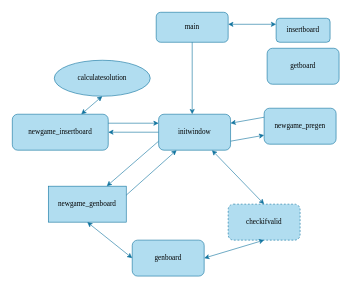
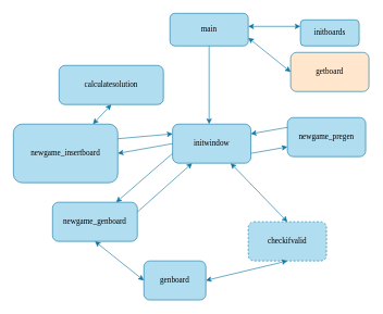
  <mxCell id="0" />
  <mxCell id="1" parent="0" />
  <mxCell id="2" value="main" style="rounded=1;whiteSpace=wrap;html=1;fontSize=12;glass=0;strokeWidth=1;shadow=0;fillColor=#b1ddf0;strokeColor=#10739e;fontFamily=Lucida Console;" parent="1" vertex="1"><mxGeometry x="260" y="20" width="120" height="50" as="geometry" /></mxCell>
  <mxCell id="3" value="" style="endArrow=classic;startArrow=classic;html=1;rounded=0;fillColor=#b1ddf0;strokeColor=#10739e;fontFamily=Lucida Console;" edge="1" parent="1"><mxGeometry width="50" height="50" relative="1" as="geometry"><mxPoint x="380" y="40" as="sourcePoint" /><mxPoint x="460" y="40" as="targetPoint" /></mxGeometry></mxCell>
- <mxCell id="4" value="insertboard" style="rounded=1;whiteSpace=wrap;html=1;fillColor=#b1ddf0;strokeColor=#10739e;fontFamily=Lucida Console;" vertex="1" parent="1"><mxGeometry x="460" y="30" width="90" height="40" as="geometry" /></mxCell>
- <mxCell id="6" value="getboard" style="rounded=1;whiteSpace=wrap;html=1;fillColor=#b1ddf0;strokeColor=#10739e;fontFamily=Lucida Console;" vertex="1" parent="1"><mxGeometry x="445" y="80" width="120" height="60" as="geometry" /></mxCell>
+ <mxCell id="4" value="initboards" style="rounded=1;whiteSpace=wrap;html=1;fillColor=#b1ddf0;strokeColor=#10739e;fontFamily=Lucida Console;" vertex="1" parent="1"><mxGeometry x="460" y="30" width="90" height="40" as="geometry" /></mxCell>
+ <mxCell id="5" value="" style="endArrow=classic;startArrow=classic;html=1;rounded=0;exitX=1;exitY=0.75;exitDx=0;exitDy=0;entryX=0;entryY=0.5;entryDx=0;entryDy=0;fillColor=#b1ddf0;strokeColor=#10739e;fontFamily=Lucida Console;" edge="1" parent="1" source="2" target="6"><mxGeometry width="50" height="50" relative="1" as="geometry"><mxPoint x="390" y="230" as="sourcePoint" /><mxPoint x="460" y="230" as="targetPoint" /></mxGeometry></mxCell>
+ <mxCell id="6" value="getboard" style="rounded=1;whiteSpace=wrap;html=1;fillColor=#ffe6cc;strokeColor=#10739e;fontFamily=Lucida Console;" vertex="1" parent="1"><mxGeometry x="445" y="80" width="120" height="60" as="geometry" /></mxCell>
  <mxCell id="7" value="" style="endArrow=classic;html=1;rounded=0;exitX=0.5;exitY=1;exitDx=0;exitDy=0;fillColor=#b1ddf0;strokeColor=#10739e;fontFamily=Lucida Console;" edge="1" parent="1" source="2"><mxGeometry width="50" height="50" relative="1" as="geometry"><mxPoint x="390" y="130" as="sourcePoint" /><mxPoint x="320" y="190" as="targetPoint" /></mxGeometry></mxCell>
  <mxCell id="8" value="" style="endArrow=classic;startArrow=classic;html=1;rounded=0;exitX=0.5;exitY=0;exitDx=0;exitDy=0;fillColor=#b1ddf0;strokeColor=#10739e;fontFamily=Lucida Console;" edge="1" parent="1" source="25"><mxGeometry width="50" height="50" relative="1" as="geometry"><mxPoint x="370" y="350" as="sourcePoint" /><mxPoint x="319" y="250" as="targetPoint" /></mxGeometry></mxCell>
  <mxCell id="9" value="checkifvalid" style="rounded=1;whiteSpace=wrap;html=1;fillColor=#b1ddf0;strokeColor=#10739e;fontFamily=Lucida Console;dashed=1;" vertex="1" parent="1"><mxGeometry x="380" y="340" width="120" height="60" as="geometry" /></mxCell>
  <mxCell id="10" value="newgame_pregen" style="rounded=1;whiteSpace=wrap;html=1;fillColor=#b1ddf0;strokeColor=#10739e;fontFamily=Lucida Console;" vertex="1" parent="1"><mxGeometry x="440" y="180" width="120" height="60" as="geometry" /></mxCell>
- <mxCell id="11" value="newgame_insertboard" style="rounded=1;whiteSpace=wrap;html=1;fillColor=#b1ddf0;strokeColor=#10739e;fontFamily=Lucida Console;" vertex="1" parent="1"><mxGeometry x="20" y="190" width="160" height="60" as="geometry" /></mxCell>
- <mxCell id="12" value="newgame_genboard" style="whiteSpace=wrap;html=1;fillColor=#b1ddf0;strokeColor=#10739e;fontFamily=Lucida Console;rounded=0;" vertex="1" parent="1"><mxGeometry x="80" y="310" width="130" height="60" as="geometry" /></mxCell>
- <mxCell id="13" value="genboard" style="rounded=1;whiteSpace=wrap;html=1;fillColor=#b1ddf0;strokeColor=#10739e;fontFamily=Lucida Console;" vertex="1" parent="1"><mxGeometry x="220" y="400" width="120" height="60" as="geometry" /></mxCell>
- <mxCell id="14" value="calculatesolution" style="ellipse;whiteSpace=wrap;html=1;fillColor=#b1ddf0;strokeColor=#10739e;fontFamily=Lucida Console;" vertex="1" parent="1"><mxGeometry x="90" y="100" width="160" height="60" as="geometry" /></mxCell>
+ <mxCell id="11" value="newgame_insertboard" style="rounded=1;whiteSpace=wrap;html=1;fillColor=#b1ddf0;strokeColor=#10739e;fontFamily=Lucida Console;" vertex="1" parent="1"><mxGeometry x="20" y="190" width="160" height="90" as="geometry" /></mxCell>
+ <mxCell id="12" value="newgame_genboard" style="rounded=1;whiteSpace=wrap;html=1;fillColor=#b1ddf0;strokeColor=#10739e;fontFamily=Lucida Console;" vertex="1" parent="1"><mxGeometry x="80" y="310" width="130" height="60" as="geometry" /></mxCell>
+ <mxCell id="13" value="genboard" style="rounded=1;whiteSpace=wrap;html=1;fillColor=#b1ddf0;strokeColor=#10739e;fontFamily=Lucida Console;" vertex="1" parent="1"><mxGeometry x="220" y="400" width="95" height="60" as="geometry" /></mxCell>
+ <mxCell id="14" value="calculatesolution" style="rounded=1;whiteSpace=wrap;html=1;fillColor=#b1ddf0;strokeColor=#10739e;fontFamily=Lucida Console;" vertex="1" parent="1"><mxGeometry x="90" y="100" width="160" height="60" as="geometry" /></mxCell>
  <mxCell id="15" value="" style="endArrow=classic;startArrow=classic;html=1;rounded=0;entryX=0.5;entryY=1;entryDx=0;entryDy=0;fillColor=#b1ddf0;strokeColor=#10739e;exitX=1;exitY=0.5;exitDx=0;exitDy=0;fontFamily=Lucida Console;" edge="1" parent="1" source="13" target="9"><mxGeometry width="50" height="50" relative="1" as="geometry"><mxPoint x="270" y="470" as="sourcePoint" /><mxPoint x="320" y="420" as="targetPoint" /></mxGeometry></mxCell>
  <mxCell id="16" value="" style="endArrow=classic;startArrow=classic;html=1;rounded=0;exitX=0;exitY=0.5;exitDx=0;exitDy=0;entryX=0.5;entryY=1;entryDx=0;entryDy=0;fillColor=#b1ddf0;strokeColor=#10739e;fontFamily=Lucida Console;fontSize=11;" edge="1" parent="1" source="13" target="12"><mxGeometry width="50" height="50" relative="1" as="geometry"><mxPoint x="130" y="440" as="sourcePoint" /><mxPoint x="180" y="390" as="targetPoint" /></mxGeometry></mxCell>
  <mxCell id="17" value="" style="endArrow=classic;html=1;rounded=0;entryX=0.25;entryY=1;entryDx=0;entryDy=0;exitX=1;exitY=0.25;exitDx=0;exitDy=0;fillColor=#b1ddf0;strokeColor=#10739e;fontFamily=Lucida Console;" edge="1" parent="1" source="12" target="25"><mxGeometry width="50" height="50" relative="1" as="geometry"><mxPoint x="210" y="330" as="sourcePoint" /><mxPoint x="250" y="290" as="targetPoint" /></mxGeometry></mxCell>
  <mxCell id="18" value="" style="endArrow=classic;html=1;rounded=0;exitX=0;exitY=0.75;exitDx=0;exitDy=0;entryX=0.75;entryY=0;entryDx=0;entryDy=0;fillColor=#b1ddf0;strokeColor=#10739e;fontFamily=Lucida Console;" edge="1" parent="1" source="25" target="12"><mxGeometry width="50" height="50" relative="1" as="geometry"><mxPoint x="200" y="340" as="sourcePoint" /><mxPoint x="250" y="290" as="targetPoint" /></mxGeometry></mxCell>
  <mxCell id="19" value="" style="endArrow=classic;startArrow=classic;html=1;rounded=0;fillColor=#b1ddf0;strokeColor=#10739e;exitX=0.5;exitY=1;exitDx=0;exitDy=0;fontFamily=Lucida Console;" edge="1" parent="1" source="14" target="11"><mxGeometry width="50" height="50" relative="1" as="geometry"><mxPoint x="240" y="140" as="sourcePoint" /><mxPoint x="290" y="120" as="targetPoint" /></mxGeometry></mxCell>
  <mxCell id="20" value="" style="endArrow=classic;html=1;rounded=0;entryX=0;entryY=0.75;entryDx=0;entryDy=0;exitX=1;exitY=0.75;exitDx=0;exitDy=0;fillColor=#b1ddf0;strokeColor=#10739e;fontFamily=Lucida Console;" edge="1" parent="1" source="25" target="10"><mxGeometry width="50" height="50" relative="1" as="geometry"><mxPoint x="370" y="290" as="sourcePoint" /><mxPoint x="420" y="240" as="targetPoint" /></mxGeometry></mxCell>
  <mxCell id="21" value="" style="endArrow=classic;html=1;rounded=0;exitX=0;exitY=0.25;exitDx=0;exitDy=0;entryX=1;entryY=0.25;entryDx=0;entryDy=0;fillColor=#b1ddf0;strokeColor=#10739e;fontFamily=Lucida Console;" edge="1" parent="1" source="10" target="25"><mxGeometry width="50" height="50" relative="1" as="geometry"><mxPoint x="450" y="250" as="sourcePoint" /><mxPoint x="500" y="200" as="targetPoint" /></mxGeometry></mxCell>
  <mxCell id="22" value="" style="endArrow=classic;html=1;rounded=0;entryX=1;entryY=0.5;entryDx=0;entryDy=0;fillColor=#b1ddf0;strokeColor=#10739e;exitX=0;exitY=0.5;exitDx=0;exitDy=0;fontFamily=Lucida Console;" edge="1" parent="1" source="25" target="11"><mxGeometry width="50" height="50" relative="1" as="geometry"><mxPoint x="260" y="230" as="sourcePoint" /><mxPoint x="270" y="190" as="targetPoint" /></mxGeometry></mxCell>
  <mxCell id="23" value="" style="endArrow=classic;html=1;rounded=0;entryX=0;entryY=0.25;entryDx=0;entryDy=0;fillColor=#b1ddf0;strokeColor=#10739e;exitX=1;exitY=0.25;exitDx=0;exitDy=0;fontFamily=Lucida Console;" edge="1" parent="1" source="11" target="25"><mxGeometry width="50" height="50" relative="1" as="geometry"><mxPoint x="100" y="220" as="sourcePoint" /><mxPoint x="150" y="170" as="targetPoint" /></mxGeometry></mxCell>
  <mxCell id="24" value="" style="endArrow=classic;startArrow=classic;html=1;rounded=0;exitX=0.5;exitY=0;exitDx=0;exitDy=0;fillColor=#b1ddf0;strokeColor=#10739e;fontFamily=Lucida Console;" edge="1" parent="1" source="9" target="25"><mxGeometry width="50" height="50" relative="1" as="geometry"><mxPoint x="440" y="340" as="sourcePoint" /><mxPoint x="319" y="250" as="targetPoint" /></mxGeometry></mxCell>
  <mxCell id="25" value="initwindow" style="rounded=1;whiteSpace=wrap;html=1;fillColor=#b1ddf0;strokeColor=#10739e;fontFamily=Lucida Console;" vertex="1" parent="1"><mxGeometry x="264" y="190" width="120" height="60" as="geometry" /></mxCell>
